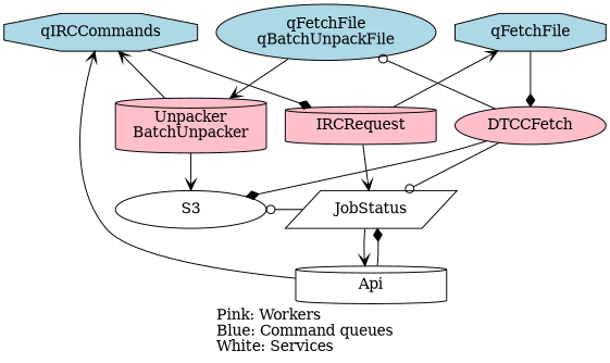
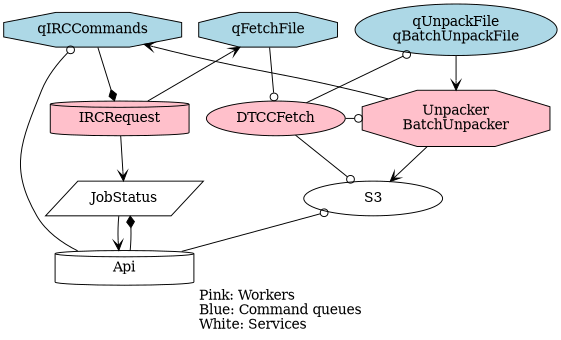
  digraph {
    label="Pink: Workers\lBlue: Command queues\lWhite: Services\l"
    rankdir=TB
    node [fillcolor=lightblue shape=octagon style=filled]
    edge [arrowhead=vee]
    qIRCCommands [width=2]
    qFetchFile [width=2]
-   n3 [label="qFetchFile\nqBatchUnpackFile" shape=ellipse width=2]
+   n3 [label="qUnpackFile\nqBatchUnpackFile" shape=ellipse width=2]
    IRCRequest [fillcolor=pink shape=cylinder width=2]
    DTCCFetch [fillcolor=pink shape=ellipse width=2]
-   n6 [fillcolor=pink label="Unpacker\nBatchUnpacker" shape=cylinder width=2]
+   n6 [fillcolor=pink label="Unpacker\nBatchUnpacker" width=2]
    JobStatus [fillcolor=white shape=parallelogram width=2]
    S3 [fillcolor=white shape=ellipse width=2]
    Api [fillcolor=white shape=cylinder width=2]
    subgraph sub_1 {
      rank=same
      qIRCCommands
      qFetchFile
      n3
    }
    subgraph sub_2 {
      rank=same
      IRCRequest
      DTCCFetch
      n6
    }
    qIRCCommands -> IRCRequest [arrowhead=diamond]
-   qFetchFile -> DTCCFetch [arrowhead=diamond]
+   qFetchFile -> DTCCFetch [arrowhead=odot]
    n3 -> n6
    IRCRequest -> qFetchFile
    IRCRequest -> JobStatus
    DTCCFetch -> n3 [arrowhead=odot]
-   DTCCFetch -> JobStatus [arrowhead=odot]
-   DTCCFetch -> S3 [arrowhead=diamond]
+   DTCCFetch -> n6 [arrowhead=odot]
+   DTCCFetch -> S3 [arrowhead=odot]
    n6 -> qIRCCommands
    n6 -> S3
    JobStatus -> Api
-   Api -> qIRCCommands
+   Api -> qIRCCommands [arrowhead=odot]
    Api -> JobStatus [arrowhead=diamond]
-   JobStatus -> S3 [arrowhead=odot constraint=false]
+   Api -> S3 [arrowhead=odot constraint=false]
  }
